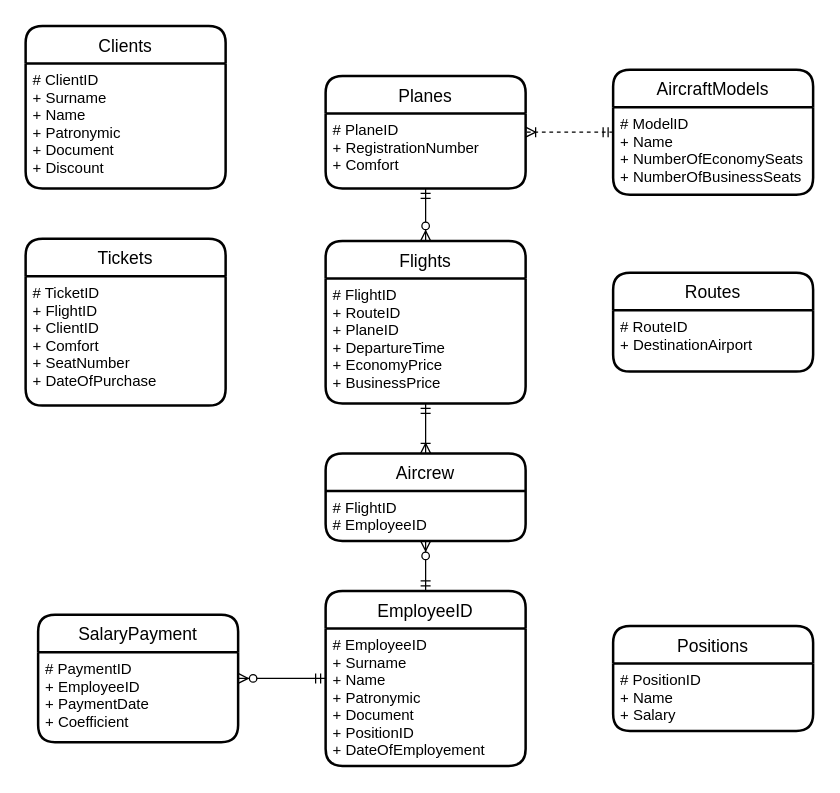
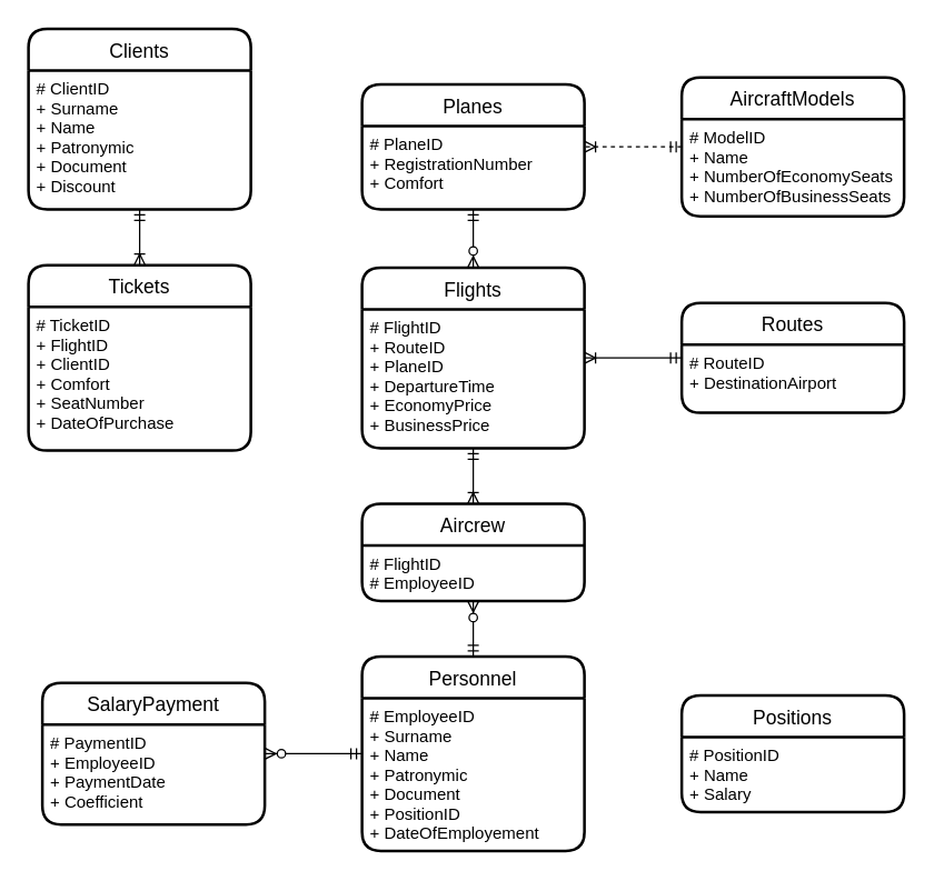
  <mxCell id="0" />
  <mxCell id="1" parent="0" />
  <mxCell id="2" value="Clients" style="swimlane;childLayout=stackLayout;horizontal=1;startSize=30;horizontalStack=0;rounded=1;fontSize=14;fontStyle=0;strokeWidth=2;resizeParent=0;resizeLast=1;shadow=0;dashed=0;align=center;" parent="1" vertex="1"><mxGeometry x="20" y="20" width="160" height="130" as="geometry" /></mxCell>
  <mxCell id="3" value="# ClientID&#10;+ Surname&#10;+ Name&#10;+ Patronymic&#10;+ Document&#10;+ Discount" style="align=left;strokeColor=none;fillColor=none;spacingLeft=4;fontSize=12;verticalAlign=top;resizable=0;rotatable=0;part=1;" parent="2" vertex="1"><mxGeometry y="30" width="160" height="100" as="geometry" /></mxCell>
  <mxCell id="4" value="Tickets" style="swimlane;childLayout=stackLayout;horizontal=1;startSize=30;horizontalStack=0;rounded=1;fontSize=14;fontStyle=0;strokeWidth=2;resizeParent=0;resizeLast=1;shadow=0;dashed=0;align=center;" parent="1" vertex="1"><mxGeometry x="20" y="190.25" width="160" height="133.5" as="geometry"><mxRectangle x="50" y="330" width="80" height="30" as="alternateBounds" /></mxGeometry></mxCell>
  <mxCell id="5" value="# TicketID&#10;+ FlightID&#10;+ ClientID&#10;+ Comfort&#10;+ SeatNumber&#10;+ DateOfPurchase" style="align=left;strokeColor=none;fillColor=none;spacingLeft=4;fontSize=12;verticalAlign=top;resizable=0;rotatable=0;part=1;" parent="4" vertex="1"><mxGeometry y="30" width="160" height="103.5" as="geometry" /></mxCell>
  <mxCell id="6" value="Flights" style="swimlane;childLayout=stackLayout;horizontal=1;startSize=30;horizontalStack=0;rounded=1;fontSize=14;fontStyle=0;strokeWidth=2;resizeParent=0;resizeLast=1;shadow=0;dashed=0;align=center;" parent="1" vertex="1"><mxGeometry x="260" y="192" width="160" height="130" as="geometry" /></mxCell>
  <mxCell id="7" value="# FlightID&#10;+ RouteID&#10;+ PlaneID&#10;+ DepartureTime&#10;+ EconomyPrice&#10;+ BusinessPrice" style="align=left;strokeColor=none;fillColor=none;spacingLeft=4;fontSize=12;verticalAlign=top;resizable=0;rotatable=0;part=1;" parent="6" vertex="1"><mxGeometry y="30" width="160" height="100" as="geometry" /></mxCell>
  <mxCell id="8" value="Planes" style="swimlane;childLayout=stackLayout;horizontal=1;startSize=30;horizontalStack=0;rounded=1;fontSize=14;fontStyle=0;strokeWidth=2;resizeParent=0;resizeLast=1;shadow=0;dashed=0;align=center;" parent="1" vertex="1"><mxGeometry x="260" y="60" width="160" height="90" as="geometry" /></mxCell>
  <mxCell id="9" value="# PlaneID&#10;+ RegistrationNumber&#10;+ Comfort" style="align=left;strokeColor=none;fillColor=none;spacingLeft=4;fontSize=12;verticalAlign=top;resizable=0;rotatable=0;part=1;" parent="8" vertex="1"><mxGeometry y="30" width="160" height="60" as="geometry" /></mxCell>
  <mxCell id="10" value="Routes" style="swimlane;childLayout=stackLayout;horizontal=1;startSize=30;horizontalStack=0;rounded=1;fontSize=14;fontStyle=0;strokeWidth=2;resizeParent=0;resizeLast=1;shadow=0;dashed=0;align=center;" parent="1" vertex="1"><mxGeometry x="490" y="217.5" width="160" height="79" as="geometry" /></mxCell>
  <mxCell id="11" value="# RouteID&#10;+ DestinationAirport" style="align=left;strokeColor=none;fillColor=none;spacingLeft=4;fontSize=12;verticalAlign=top;resizable=0;rotatable=0;part=1;" parent="10" vertex="1"><mxGeometry y="30" width="160" height="49" as="geometry" /></mxCell>
  <mxCell id="12" value="AircraftModels" style="swimlane;childLayout=stackLayout;horizontal=1;startSize=30;horizontalStack=0;rounded=1;fontSize=14;fontStyle=0;strokeWidth=2;resizeParent=0;resizeLast=1;shadow=0;dashed=0;align=center;" parent="1" vertex="1"><mxGeometry x="490" y="55" width="160" height="100" as="geometry" /></mxCell>
  <mxCell id="13" value="# ModelID&#10;+ Name&#10;+ NumberOfEconomySeats&#10;+ NumberOfBusinessSeats" style="align=left;strokeColor=none;fillColor=none;spacingLeft=4;fontSize=12;verticalAlign=top;resizable=0;rotatable=0;part=1;" parent="12" vertex="1"><mxGeometry y="30" width="160" height="70" as="geometry" /></mxCell>
  <mxCell id="14" value="Aircrew" style="swimlane;childLayout=stackLayout;horizontal=1;startSize=30;horizontalStack=0;rounded=1;fontSize=14;fontStyle=0;strokeWidth=2;resizeParent=0;resizeLast=1;shadow=0;dashed=0;align=center;" parent="1" vertex="1"><mxGeometry x="260" y="362" width="160" height="70" as="geometry" /></mxCell>
  <mxCell id="15" value="# FlightID&#10;# EmployeeID" style="align=left;strokeColor=none;fillColor=none;spacingLeft=4;fontSize=12;verticalAlign=top;resizable=0;rotatable=0;part=1;" parent="14" vertex="1"><mxGeometry y="30" width="160" height="40" as="geometry" /></mxCell>
- <mxCell id="16" value="EmployeeID" style="swimlane;childLayout=stackLayout;horizontal=1;startSize=30;horizontalStack=0;rounded=1;fontSize=14;fontStyle=0;strokeWidth=2;resizeParent=0;resizeLast=1;shadow=0;dashed=0;align=center;" parent="1" vertex="1"><mxGeometry x="260" y="472" width="160" height="140" as="geometry" /></mxCell>
+ <mxCell id="16" value="Personnel" style="swimlane;childLayout=stackLayout;horizontal=1;startSize=30;horizontalStack=0;rounded=1;fontSize=14;fontStyle=0;strokeWidth=2;resizeParent=0;resizeLast=1;shadow=0;dashed=0;align=center;" parent="1" vertex="1"><mxGeometry x="260" y="472" width="160" height="140" as="geometry" /></mxCell>
  <mxCell id="17" value="# EmployeeID&#10;+ Surname&#10;+ Name&#10;+ Patronymic&#10;+ Document&#10;+ PositionID&#10;+ DateOfEmployement" style="align=left;strokeColor=none;fillColor=none;spacingLeft=4;fontSize=12;verticalAlign=top;resizable=0;rotatable=0;part=1;" parent="16" vertex="1"><mxGeometry y="30" width="160" height="110" as="geometry" /></mxCell>
  <mxCell id="18" value="Positions" style="swimlane;childLayout=stackLayout;horizontal=1;startSize=30;horizontalStack=0;rounded=1;fontSize=14;fontStyle=0;strokeWidth=2;resizeParent=0;resizeLast=1;shadow=0;dashed=0;align=center;" parent="1" vertex="1"><mxGeometry x="490" y="500" width="160" height="84" as="geometry" /></mxCell>
  <mxCell id="19" value="# PositionID&#10;+ Name&#10;+ Salary" style="align=left;strokeColor=none;fillColor=none;spacingLeft=4;fontSize=12;verticalAlign=top;resizable=0;rotatable=0;part=1;" parent="18" vertex="1"><mxGeometry y="30" width="160" height="54" as="geometry" /></mxCell>
  <mxCell id="20" value="" style="edgeStyle=elbowEdgeStyle;fontSize=12;html=1;endArrow=ERzeroToMany;startArrow=ERmandOne;rounded=0;" parent="1" source="16" target="14" edge="1"><mxGeometry width="100" height="100" relative="1" as="geometry"><mxPoint x="100" y="550" as="sourcePoint" /><mxPoint x="200" y="450" as="targetPoint" /></mxGeometry></mxCell>
  <mxCell id="21" value="" style="edgeStyle=elbowEdgeStyle;fontSize=12;html=1;endArrow=ERoneToMany;startArrow=ERmandOne;rounded=0;exitX=0.5;exitY=1;exitDx=0;exitDy=0;entryX=0.5;entryY=0;entryDx=0;entryDy=0;" parent="1" source="7" target="14" edge="1"><mxGeometry width="100" height="100" relative="1" as="geometry"><mxPoint x="150" y="482" as="sourcePoint" /><mxPoint x="250" y="382" as="targetPoint" /></mxGeometry></mxCell>
+ <mxCell id="22" value="" style="edgeStyle=elbowEdgeStyle;fontSize=12;html=1;endArrow=ERoneToMany;startArrow=ERmandOne;rounded=0;" parent="1" source="2" target="4" edge="1"><mxGeometry width="100" height="100" relative="1" as="geometry"><mxPoint x="100" y="362" as="sourcePoint" /><mxPoint x="300" y="132" as="targetPoint" /></mxGeometry></mxCell>
  <mxCell id="23" value="" style="edgeStyle=elbowEdgeStyle;fontSize=12;html=1;endArrow=ERzeroToMany;startArrow=ERmandOne;rounded=0;" parent="1" source="8" target="6" edge="1"><mxGeometry width="100" height="100" relative="1" as="geometry"><mxPoint x="270" y="242" as="sourcePoint" /><mxPoint x="370" y="142" as="targetPoint" /></mxGeometry></mxCell>
+ <mxCell id="24" value="" style="edgeStyle=elbowEdgeStyle;fontSize=12;html=1;endArrow=ERoneToMany;startArrow=ERmandOne;rounded=0;" parent="1" source="10" target="6" edge="1"><mxGeometry width="100" height="100" relative="1" as="geometry"><mxPoint x="390" y="302" as="sourcePoint" /><mxPoint x="420" y="262" as="targetPoint" /></mxGeometry></mxCell>
  <mxCell id="25" value="" style="edgeStyle=elbowEdgeStyle;fontSize=12;html=1;endArrow=ERoneToMany;startArrow=ERmandOne;rounded=0;dashed=1;" parent="1" source="12" target="8" edge="1"><mxGeometry width="100" height="100" relative="1" as="geometry"><mxPoint x="200" y="172" as="sourcePoint" /><mxPoint x="300" y="72" as="targetPoint" /></mxGeometry></mxCell>
  <mxCell id="26" value="SalaryPayment" style="swimlane;childLayout=stackLayout;horizontal=1;startSize=30;horizontalStack=0;rounded=1;fontSize=14;fontStyle=0;strokeWidth=2;resizeParent=0;resizeLast=1;shadow=0;dashed=0;align=center;" vertex="1" parent="1"><mxGeometry x="30" y="491" width="160" height="102" as="geometry" /></mxCell>
  <mxCell id="27" value="# PaymentID&#10;+ EmployeeID&#10;+ PaymentDate&#10;+ Coefficient" style="align=left;strokeColor=none;fillColor=none;spacingLeft=4;fontSize=12;verticalAlign=top;resizable=0;rotatable=0;part=1;" vertex="1" parent="26"><mxGeometry y="30" width="160" height="72" as="geometry" /></mxCell>
  <mxCell id="28" value="" style="edgeStyle=elbowEdgeStyle;fontSize=12;html=1;endArrow=ERzeroToMany;startArrow=ERmandOne;rounded=0;" edge="1" parent="1" source="16" target="26"><mxGeometry width="100" height="100" relative="1" as="geometry"><mxPoint x="350" y="482" as="sourcePoint" /><mxPoint x="350" y="442" as="targetPoint" /></mxGeometry></mxCell>
